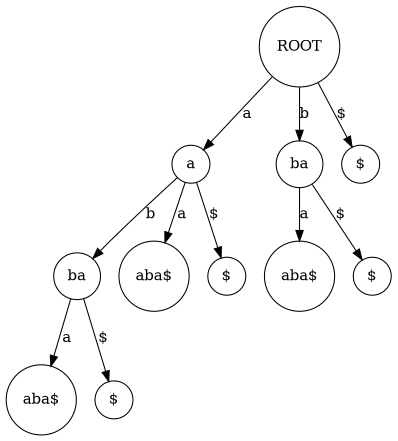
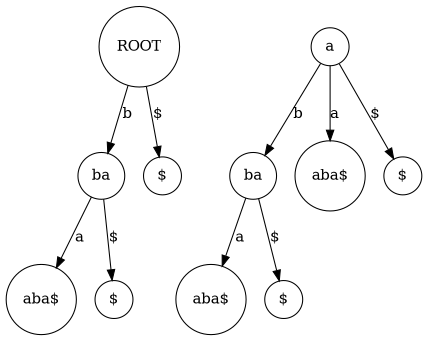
  digraph {
    node [shape=circle]
    n1 [label=ROOT]
    n2 [label=a]
    n3 [label=ba]
    n4 [label="$"]
    n5 [label=ba]
    n6 [label="aba$"]
    n7 [label="$"]
    n8 [label="aba$"]
    n9 [label="$"]
    n10 [label="aba$"]
    n11 [label="$"]
-   n1 -> n2 [label=a]
    n1 -> n3 [label=b]
    n1 -> n4 [label="$"]
    n2 -> n5 [label=b]
    n2 -> n6 [label=a]
    n2 -> n7 [label="$"]
    n3 -> n8 [label=a]
    n3 -> n9 [label="$"]
    n5 -> n10 [label=a]
    n5 -> n11 [label="$"]
  }
